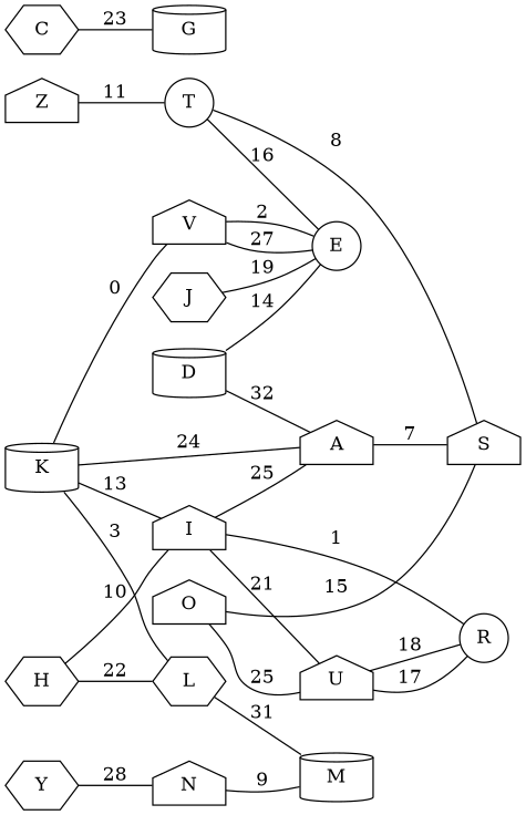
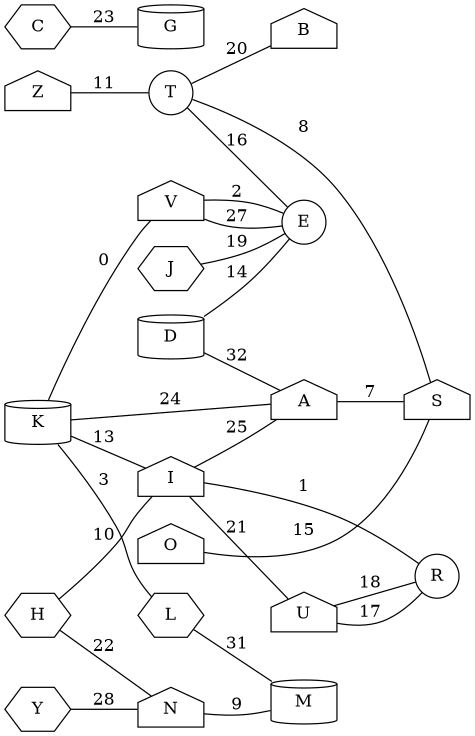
  graph {
    rankdir=LR
    node [shape=house]
    K [shape=cylinder]
    V
    I
    L [shape=hexagon]
    A
    E [shape=circle]
    U
    M [shape=cylinder]
    S
    R [shape=circle]
    D [shape=cylinder]
    G [shape=cylinder]
    T [shape=circle]
+   B
    N
    H [shape=hexagon]
    Z
    O
    J [shape=hexagon]
    C [shape=hexagon]
    Y [shape=hexagon]
    K -- V [label=0]
    K -- I [label=13]
    K -- L [label=3]
    K -- A [label=24]
    V -- E [label=2]
    V -- E [label=27]
    I -- A [label=25]
    I -- U [label=21]
    L -- M [label=31]
    A -- S [label=7]
    U -- R [label=17]
    R -- I [label=1]
    R -- U [label=18]
    D -- A [label=32]
    D -- E [label=14]
    T -- E [label=16]
    T -- S [label=8]
+   T -- B [label=20]
    N -- M [label=9]
    H -- I [label=10]
-   H -- L [label=22]
+   H -- N [label=22]
    Z -- T [label=11]
-   O -- U [label=25]
    O -- S [label=15]
    J -- E [label=19]
    C -- G [label=23]
    Y -- N [label=28]
  }
